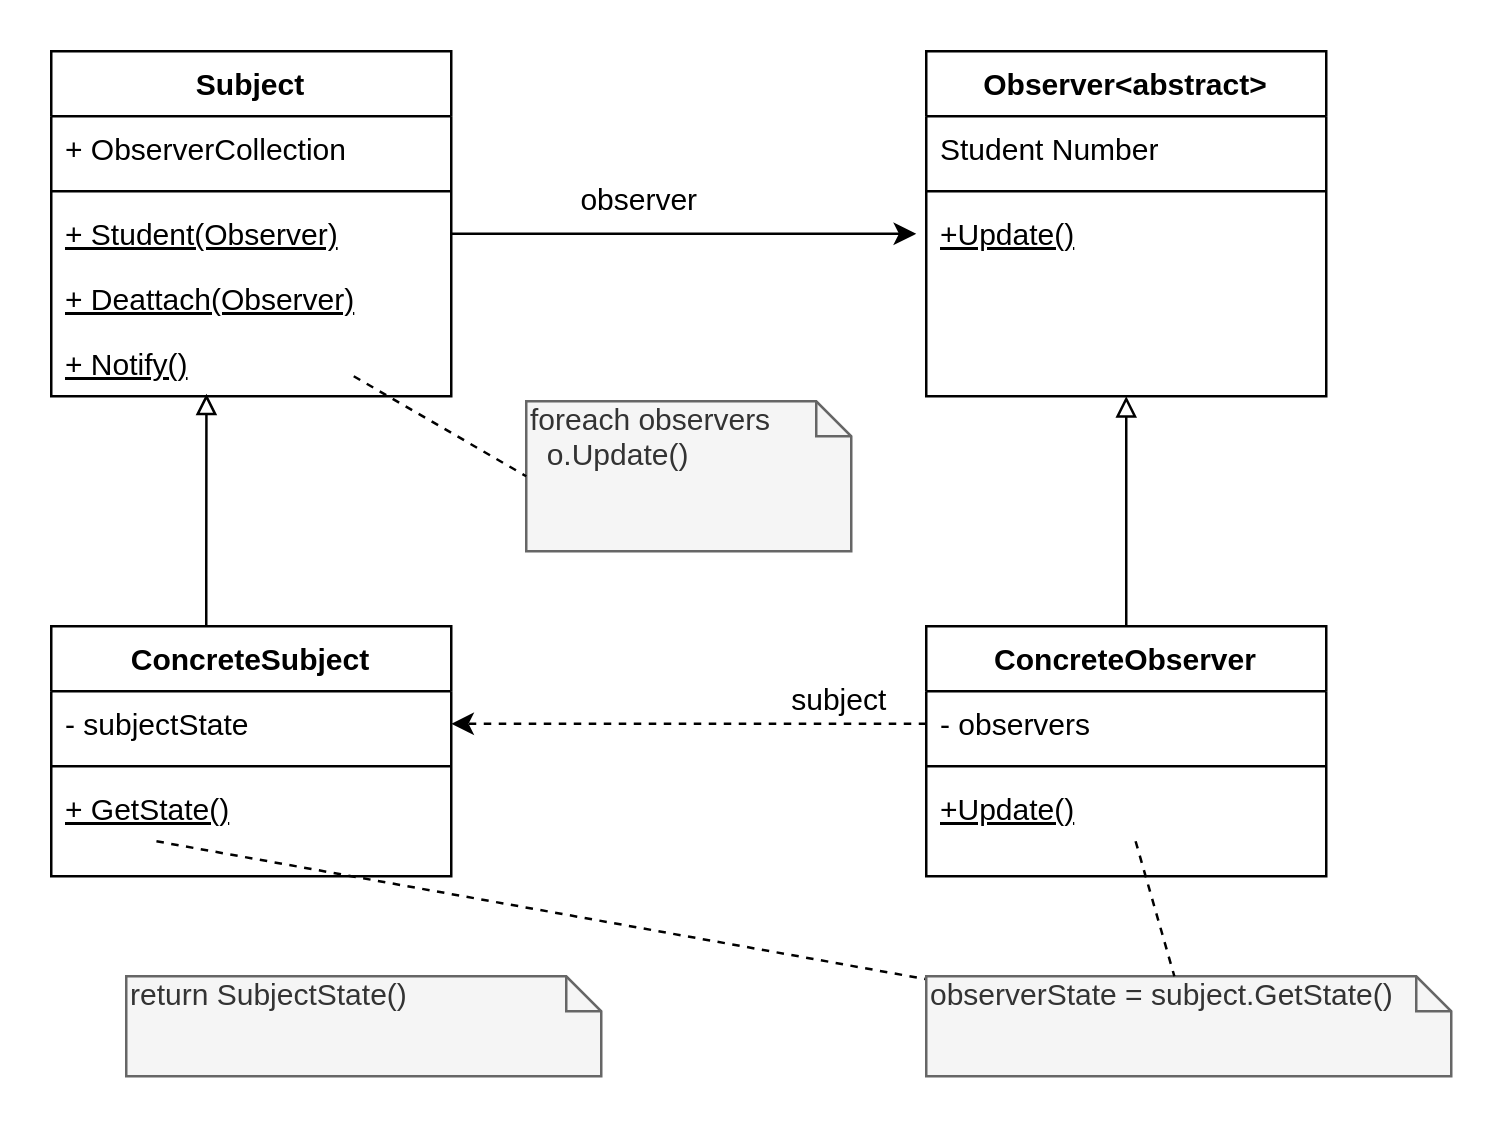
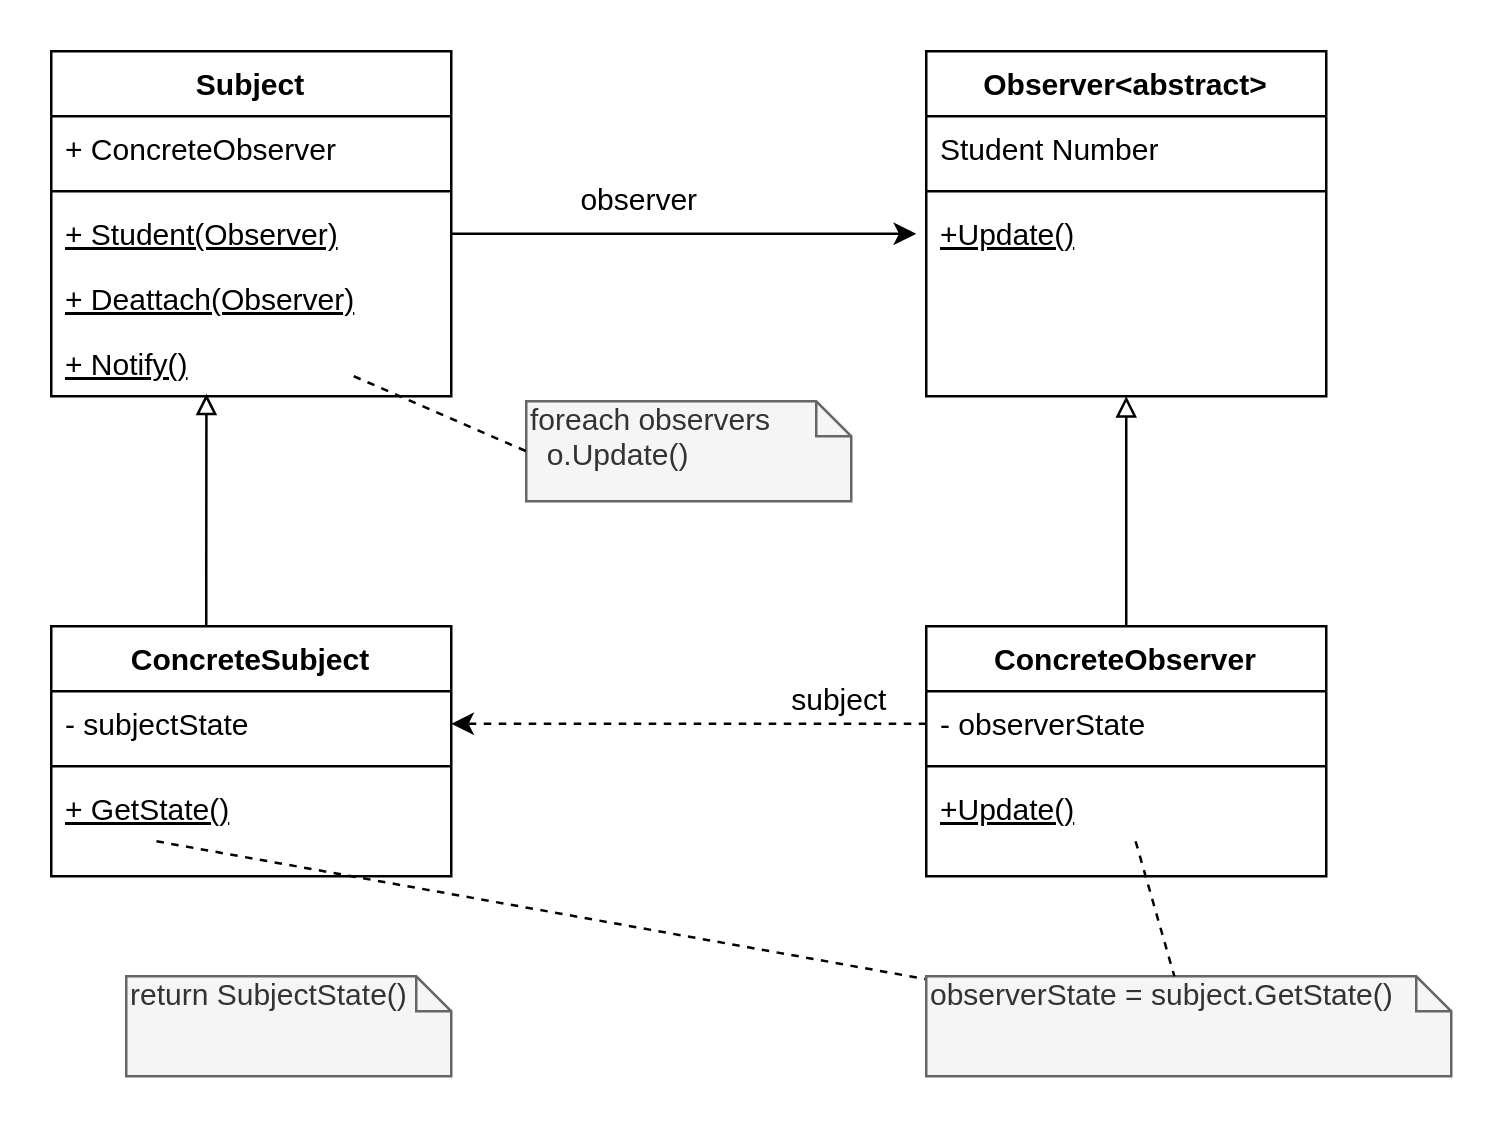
  <mxCell id="0" />
  <mxCell id="1" parent="0" />
  <mxCell id="2" style="edgeStyle=orthogonalEdgeStyle;rounded=0;orthogonalLoop=1;jettySize=auto;html=1;entryX=0.5;entryY=1;entryDx=0;entryDy=0;endArrow=block;endFill=0;" edge="1" parent="1" source="24" target="14"><mxGeometry relative="1" as="geometry" /></mxCell>
  <mxCell id="3" style="edgeStyle=orthogonalEdgeStyle;rounded=0;orthogonalLoop=1;jettySize=auto;html=1;endArrow=block;endFill=0;entryX=0.388;entryY=0.962;entryDx=0;entryDy=0;entryPerimeter=0;" edge="1" parent="1" source="28" target="23"><mxGeometry relative="1" as="geometry"><mxPoint x="120" y="160" as="targetPoint" /><Array as="points"><mxPoint x="82" y="230" /><mxPoint x="82" y="230" /></Array></mxGeometry></mxCell>
  <mxCell id="4" style="edgeStyle=orthogonalEdgeStyle;rounded=0;orthogonalLoop=1;jettySize=auto;html=1;entryX=-0.025;entryY=0.808;entryDx=0;entryDy=0;entryPerimeter=0;endArrow=classic;endFill=1;exitX=1;exitY=0.5;exitDx=0;exitDy=0;" edge="1" parent="1" source="21"><mxGeometry relative="1" as="geometry"><mxPoint x="200" y="93.008" as="sourcePoint" /><mxPoint x="366" y="93.008" as="targetPoint" /></mxGeometry></mxCell>
  <mxCell id="5" value="observer" style="text;html=1;align=center;verticalAlign=middle;resizable=0;points=[];autosize=1;" vertex="1" parent="1"><mxGeometry x="225" y="70" width="60" height="20" as="geometry" /></mxCell>
  <mxCell id="6" style="edgeStyle=orthogonalEdgeStyle;rounded=0;orthogonalLoop=1;jettySize=auto;html=1;entryX=1;entryY=0.5;entryDx=0;entryDy=0;endArrow=classic;endFill=1;dashed=1;" edge="1" parent="1" source="25" target="29"><mxGeometry relative="1" as="geometry" /></mxCell>
  <mxCell id="7" value="subject" style="text;html=1;align=center;verticalAlign=middle;resizable=0;points=[];autosize=1;" vertex="1" parent="1"><mxGeometry x="310" y="270" width="50" height="20" as="geometry" /></mxCell>
- <mxCell id="8" value="foreach observers&lt;br&gt;&amp;nbsp; o.Update()" style="shape=note;whiteSpace=wrap;html=1;size=14;verticalAlign=top;align=left;spacingTop=-6;fillColor=#f5f5f5;strokeColor=#666666;fontColor=#333333;" vertex="1" parent="1"><mxGeometry x="210" y="160" width="130" height="60" as="geometry" /></mxCell>
+ <mxCell id="8" value="foreach observers&lt;br&gt;&amp;nbsp; o.Update()" style="shape=note;whiteSpace=wrap;html=1;size=14;verticalAlign=top;align=left;spacingTop=-6;fillColor=#f5f5f5;strokeColor=#666666;fontColor=#333333;" vertex="1" parent="1"><mxGeometry x="210" y="160" width="130" height="40" as="geometry" /></mxCell>
  <mxCell id="9" value="" style="endArrow=none;dashed=1;html=1;entryX=0;entryY=0.5;entryDx=0;entryDy=0;entryPerimeter=0;" edge="1" parent="1" target="8"><mxGeometry width="50" height="50" relative="1" as="geometry"><mxPoint x="141" y="150" as="sourcePoint" /><mxPoint x="190" y="150" as="targetPoint" /></mxGeometry></mxCell>
- <mxCell id="10" value="return SubjectState()" style="shape=note;whiteSpace=wrap;html=1;size=14;verticalAlign=top;align=left;spacingTop=-6;fillColor=#f5f5f5;strokeColor=#666666;fontColor=#333333;" vertex="1" parent="1"><mxGeometry x="50" y="390" width="190" height="40" as="geometry" /></mxCell>
+ <mxCell id="10" value="return SubjectState()" style="shape=note;whiteSpace=wrap;html=1;size=14;verticalAlign=top;align=left;spacingTop=-6;fillColor=#f5f5f5;strokeColor=#666666;fontColor=#333333;" vertex="1" parent="1"><mxGeometry x="50" y="390" width="130" height="40" as="geometry" /></mxCell>
  <mxCell id="11" value="" style="endArrow=none;dashed=1;html=1;exitX=0.263;exitY=1;exitDx=0;exitDy=0;exitPerimeter=0;" edge="1" parent="1" source="31" target="12"><mxGeometry width="50" height="50" relative="1" as="geometry"><mxPoint x="167.742" y="172" as="sourcePoint" /><mxPoint x="220" y="190" as="targetPoint" /></mxGeometry></mxCell>
  <mxCell id="12" value="observerState = subject.GetState()" style="shape=note;whiteSpace=wrap;html=1;size=14;verticalAlign=top;align=left;spacingTop=-6;fillColor=#f5f5f5;strokeColor=#666666;fontColor=#333333;" vertex="1" parent="1"><mxGeometry x="370" y="390" width="210" height="40" as="geometry" /></mxCell>
  <mxCell id="13" value="" style="endArrow=none;dashed=1;html=1;" edge="1" parent="1" source="27" target="12"><mxGeometry width="50" height="50" relative="1" as="geometry"><mxPoint x="133.736" y="346" as="sourcePoint" /><mxPoint x="149.253" y="400" as="targetPoint" /></mxGeometry></mxCell>
  <mxCell id="14" value="Observer&lt;abstract&gt;" style="swimlane;fontStyle=1;align=center;verticalAlign=top;childLayout=stackLayout;horizontal=1;startSize=26;horizontalStack=0;resizeParent=1;resizeLast=0;collapsible=1;marginBottom=0;rounded=0;shadow=0;strokeWidth=1;" vertex="1" parent="1"><mxGeometry x="370" y="20" width="160" height="138" as="geometry"><mxRectangle x="130" y="380" width="160" height="26" as="alternateBounds" /></mxGeometry></mxCell>
  <mxCell id="15" value="Student Number" style="text;align=left;verticalAlign=top;spacingLeft=4;spacingRight=4;overflow=hidden;rotatable=0;points=[[0,0.5],[1,0.5]];portConstraint=eastwest;" vertex="1" parent="14"><mxGeometry y="26" width="160" height="26" as="geometry" /></mxCell>
  <mxCell id="16" value="" style="line;html=1;strokeWidth=1;align=left;verticalAlign=middle;spacingTop=-1;spacingLeft=3;spacingRight=3;rotatable=0;labelPosition=right;points=[];portConstraint=eastwest;" vertex="1" parent="14"><mxGeometry y="52" width="160" height="8" as="geometry" /></mxCell>
  <mxCell id="17" value="+Update()" style="text;align=left;verticalAlign=top;spacingLeft=4;spacingRight=4;overflow=hidden;rotatable=0;points=[[0,0.5],[1,0.5]];portConstraint=eastwest;fontStyle=4" vertex="1" parent="14"><mxGeometry y="60" width="160" height="26" as="geometry" /></mxCell>
  <mxCell id="18" value="Subject" style="swimlane;fontStyle=1;align=center;verticalAlign=top;childLayout=stackLayout;horizontal=1;startSize=26;horizontalStack=0;resizeParent=1;resizeLast=0;collapsible=1;marginBottom=0;rounded=0;shadow=0;strokeWidth=1;" vertex="1" parent="1"><mxGeometry x="20" y="20" width="160" height="138" as="geometry"><mxRectangle x="130" y="380" width="160" height="26" as="alternateBounds" /></mxGeometry></mxCell>
- <mxCell id="19" value="+ ObserverCollection" style="text;align=left;verticalAlign=top;spacingLeft=4;spacingRight=4;overflow=hidden;rotatable=0;points=[[0,0.5],[1,0.5]];portConstraint=eastwest;" vertex="1" parent="18"><mxGeometry y="26" width="160" height="26" as="geometry" /></mxCell>
+ <mxCell id="19" value="+ ConcreteObserver" style="text;align=left;verticalAlign=top;spacingLeft=4;spacingRight=4;overflow=hidden;rotatable=0;points=[[0,0.5],[1,0.5]];portConstraint=eastwest;" vertex="1" parent="18"><mxGeometry y="26" width="160" height="26" as="geometry" /></mxCell>
  <mxCell id="20" value="" style="line;html=1;strokeWidth=1;align=left;verticalAlign=middle;spacingTop=-1;spacingLeft=3;spacingRight=3;rotatable=0;labelPosition=right;points=[];portConstraint=eastwest;" vertex="1" parent="18"><mxGeometry y="52" width="160" height="8" as="geometry" /></mxCell>
  <mxCell id="21" value="+ Student(Observer)" style="text;align=left;verticalAlign=top;spacingLeft=4;spacingRight=4;overflow=hidden;rotatable=0;points=[[0,0.5],[1,0.5]];portConstraint=eastwest;fontStyle=4" vertex="1" parent="18"><mxGeometry y="60" width="160" height="26" as="geometry" /></mxCell>
  <mxCell id="22" value="+ Deattach(Observer)" style="text;align=left;verticalAlign=top;spacingLeft=4;spacingRight=4;overflow=hidden;rotatable=0;points=[[0,0.5],[1,0.5]];portConstraint=eastwest;fontStyle=4" vertex="1" parent="18"><mxGeometry y="86" width="160" height="26" as="geometry" /></mxCell>
  <mxCell id="23" value="+ Notify()" style="text;align=left;verticalAlign=top;spacingLeft=4;spacingRight=4;overflow=hidden;rotatable=0;points=[[0,0.5],[1,0.5]];portConstraint=eastwest;fontStyle=4" vertex="1" parent="18"><mxGeometry y="112" width="160" height="26" as="geometry" /></mxCell>
  <mxCell id="24" value="ConcreteObserver" style="swimlane;fontStyle=1;align=center;verticalAlign=top;childLayout=stackLayout;horizontal=1;startSize=26;horizontalStack=0;resizeParent=1;resizeLast=0;collapsible=1;marginBottom=0;rounded=0;shadow=0;strokeWidth=1;" vertex="1" parent="1"><mxGeometry x="370" y="250" width="160" height="100" as="geometry"><mxRectangle x="130" y="380" width="160" height="26" as="alternateBounds" /></mxGeometry></mxCell>
- <mxCell id="25" value="- observers" style="text;align=left;verticalAlign=top;spacingLeft=4;spacingRight=4;overflow=hidden;rotatable=0;points=[[0,0.5],[1,0.5]];portConstraint=eastwest;" vertex="1" parent="24"><mxGeometry y="26" width="160" height="26" as="geometry" /></mxCell>
+ <mxCell id="25" value="- observerState" style="text;align=left;verticalAlign=top;spacingLeft=4;spacingRight=4;overflow=hidden;rotatable=0;points=[[0,0.5],[1,0.5]];portConstraint=eastwest;" vertex="1" parent="24"><mxGeometry y="26" width="160" height="26" as="geometry" /></mxCell>
  <mxCell id="26" value="" style="line;html=1;strokeWidth=1;align=left;verticalAlign=middle;spacingTop=-1;spacingLeft=3;spacingRight=3;rotatable=0;labelPosition=right;points=[];portConstraint=eastwest;" vertex="1" parent="24"><mxGeometry y="52" width="160" height="8" as="geometry" /></mxCell>
  <mxCell id="27" value="+Update()" style="text;align=left;verticalAlign=top;spacingLeft=4;spacingRight=4;overflow=hidden;rotatable=0;points=[[0,0.5],[1,0.5]];portConstraint=eastwest;fontStyle=4" vertex="1" parent="24"><mxGeometry y="60" width="160" height="26" as="geometry" /></mxCell>
  <mxCell id="28" value="ConcreteSubject" style="swimlane;fontStyle=1;align=center;verticalAlign=top;childLayout=stackLayout;horizontal=1;startSize=26;horizontalStack=0;resizeParent=1;resizeLast=0;collapsible=1;marginBottom=0;rounded=0;shadow=0;strokeWidth=1;" vertex="1" parent="1"><mxGeometry x="20" y="250" width="160" height="100" as="geometry"><mxRectangle x="130" y="380" width="160" height="26" as="alternateBounds" /></mxGeometry></mxCell>
  <mxCell id="29" value="- subjectState" style="text;align=left;verticalAlign=top;spacingLeft=4;spacingRight=4;overflow=hidden;rotatable=0;points=[[0,0.5],[1,0.5]];portConstraint=eastwest;" vertex="1" parent="28"><mxGeometry y="26" width="160" height="26" as="geometry" /></mxCell>
  <mxCell id="30" value="" style="line;html=1;strokeWidth=1;align=left;verticalAlign=middle;spacingTop=-1;spacingLeft=3;spacingRight=3;rotatable=0;labelPosition=right;points=[];portConstraint=eastwest;" vertex="1" parent="28"><mxGeometry y="52" width="160" height="8" as="geometry" /></mxCell>
  <mxCell id="31" value="+ GetState()" style="text;align=left;verticalAlign=top;spacingLeft=4;spacingRight=4;overflow=hidden;rotatable=0;points=[[0,0.5],[1,0.5]];portConstraint=eastwest;fontStyle=4" vertex="1" parent="28"><mxGeometry y="60" width="160" height="26" as="geometry" /></mxCell>
